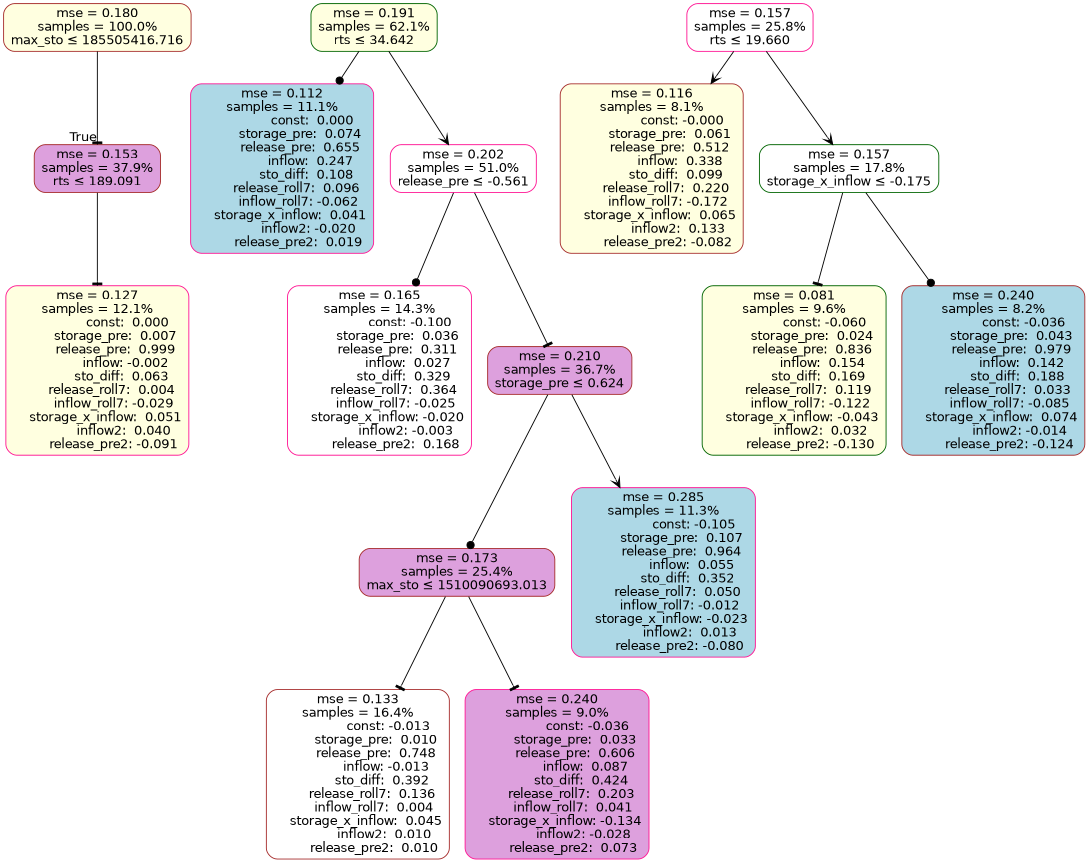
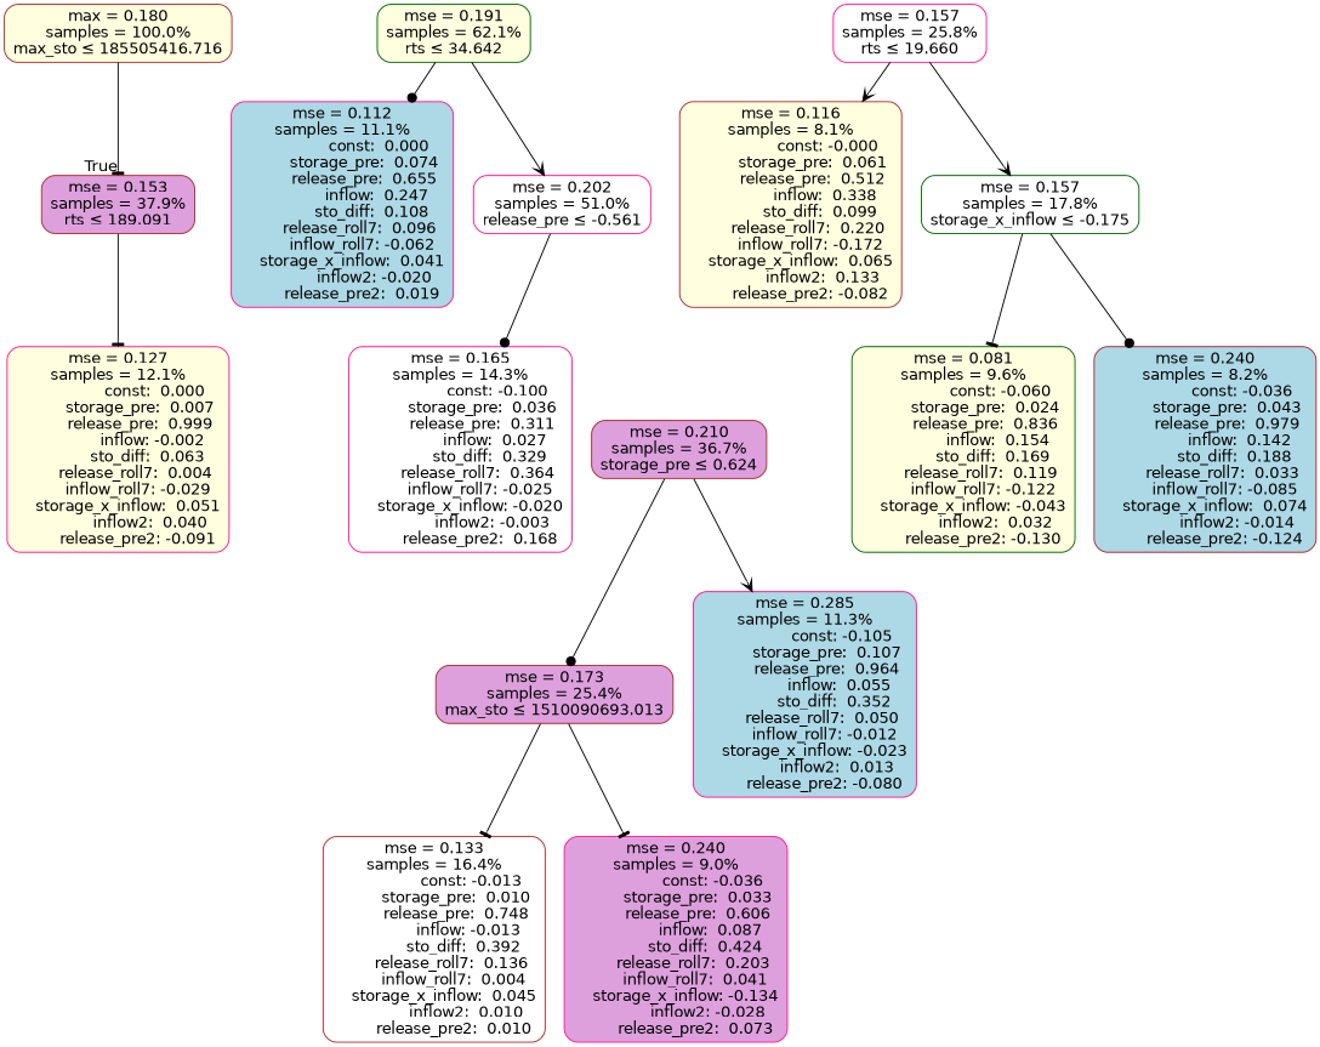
  digraph {
    node [color=brown fillcolor=lightyellow fontname=helvetica shape=rectangle style="filled, rounded"]
    edge [arrowhead=tee fontname=helvetica]
-   n1 [label="mse = 0.180\nsamples = 100.0%\nmax_sto &le; 185505416.716"]
+   n1 [label="max = 0.180\nsamples = 100.0%\nmax_sto &le; 185505416.716"]
    n2 [fillcolor=plum label="mse = 0.153\nsamples = 37.9%\nrts &le; 189.091"]
    n3 [color=deeppink label="mse = 0.127\nsamples = 12.1%\n               const:  0.000\n         storage_pre:  0.007\n         release_pre:  0.999\n              inflow: -0.002\n            sto_diff:  0.063\n       release_roll7:  0.004\n        inflow_roll7: -0.029\n    storage_x_inflow:  0.051\n             inflow2:  0.040\n        release_pre2: -0.091"]
    n4 [color=darkgreen label="mse = 0.191\nsamples = 62.1%\nrts &le; 34.642"]
    n5 [color=deeppink fillcolor=lightblue label="mse = 0.112\nsamples = 11.1%\n               const:  0.000\n         storage_pre:  0.074\n         release_pre:  0.655\n              inflow:  0.247\n            sto_diff:  0.108\n       release_roll7:  0.096\n        inflow_roll7: -0.062\n    storage_x_inflow:  0.041\n             inflow2: -0.020\n        release_pre2:  0.019"]
    n6 [color=deeppink fillcolor=white label="mse = 0.202\nsamples = 51.0%\nrelease_pre &le; -0.561"]
    n7 [color=deeppink fillcolor=white label="mse = 0.157\nsamples = 25.8%\nrts &le; 19.660"]
    n8 [label="mse = 0.116\nsamples = 8.1%\n               const: -0.000\n         storage_pre:  0.061\n         release_pre:  0.512\n              inflow:  0.338\n            sto_diff:  0.099\n       release_roll7:  0.220\n        inflow_roll7: -0.172\n    storage_x_inflow:  0.065\n             inflow2:  0.133\n        release_pre2: -0.082"]
    n9 [color=darkgreen fillcolor=white label="mse = 0.157\nsamples = 17.8%\nstorage_x_inflow &le; -0.175"]
    n10 [color=darkgreen label="mse = 0.081\nsamples = 9.6%\n               const: -0.060\n         storage_pre:  0.024\n         release_pre:  0.836\n              inflow:  0.154\n            sto_diff:  0.169\n       release_roll7:  0.119\n        inflow_roll7: -0.122\n    storage_x_inflow: -0.043\n             inflow2:  0.032\n        release_pre2: -0.130"]
    n11 [fillcolor=lightblue label="mse = 0.240\nsamples = 8.2%\n               const: -0.036\n         storage_pre:  0.043\n         release_pre:  0.979\n              inflow:  0.142\n            sto_diff:  0.188\n       release_roll7:  0.033\n        inflow_roll7: -0.085\n    storage_x_inflow:  0.074\n             inflow2: -0.014\n        release_pre2: -0.124"]
    n12 [color=deeppink fillcolor=white label="mse = 0.165\nsamples = 14.3%\n               const: -0.100\n         storage_pre:  0.036\n         release_pre:  0.311\n              inflow:  0.027\n            sto_diff:  0.329\n       release_roll7:  0.364\n        inflow_roll7: -0.025\n    storage_x_inflow: -0.020\n             inflow2: -0.003\n        release_pre2:  0.168"]
    n13 [fillcolor=plum label="mse = 0.210\nsamples = 36.7%\nstorage_pre &le; 0.624"]
    n14 [fillcolor=plum label="mse = 0.173\nsamples = 25.4%\nmax_sto &le; 1510090693.013"]
    n15 [color=deeppink fillcolor=lightblue label="mse = 0.285\nsamples = 11.3%\n               const: -0.105\n         storage_pre:  0.107\n         release_pre:  0.964\n              inflow:  0.055\n            sto_diff:  0.352\n       release_roll7:  0.050\n        inflow_roll7: -0.012\n    storage_x_inflow: -0.023\n             inflow2:  0.013\n        release_pre2: -0.080"]
    n16 [fillcolor=white label="mse = 0.133\nsamples = 16.4%\n               const: -0.013\n         storage_pre:  0.010\n         release_pre:  0.748\n              inflow: -0.013\n            sto_diff:  0.392\n       release_roll7:  0.136\n        inflow_roll7:  0.004\n    storage_x_inflow:  0.045\n             inflow2:  0.010\n        release_pre2:  0.010"]
    n17 [color=deeppink fillcolor=plum label="mse = 0.240\nsamples = 9.0%\n               const: -0.036\n         storage_pre:  0.033\n         release_pre:  0.606\n              inflow:  0.087\n            sto_diff:  0.424\n       release_roll7:  0.203\n        inflow_roll7:  0.041\n    storage_x_inflow: -0.134\n             inflow2: -0.028\n        release_pre2:  0.073"]
    n1 -> n2 [headlabel=True labelangle=45 labeldistance=2.5]
    n2 -> n3
    n4 -> n5 [arrowhead=dot]
    n4 -> n6 [arrowhead=vee]
    n6 -> n12 [arrowhead=dot]
-   n6 -> n13
    n7 -> n8 [arrowhead=vee]
    n7 -> n9 [arrowhead=vee]
    n9 -> n10
    n9 -> n11 [arrowhead=dot]
    n13 -> n14 [arrowhead=dot]
    n13 -> n15 [arrowhead=vee]
    n14 -> n16
    n14 -> n17
  }
